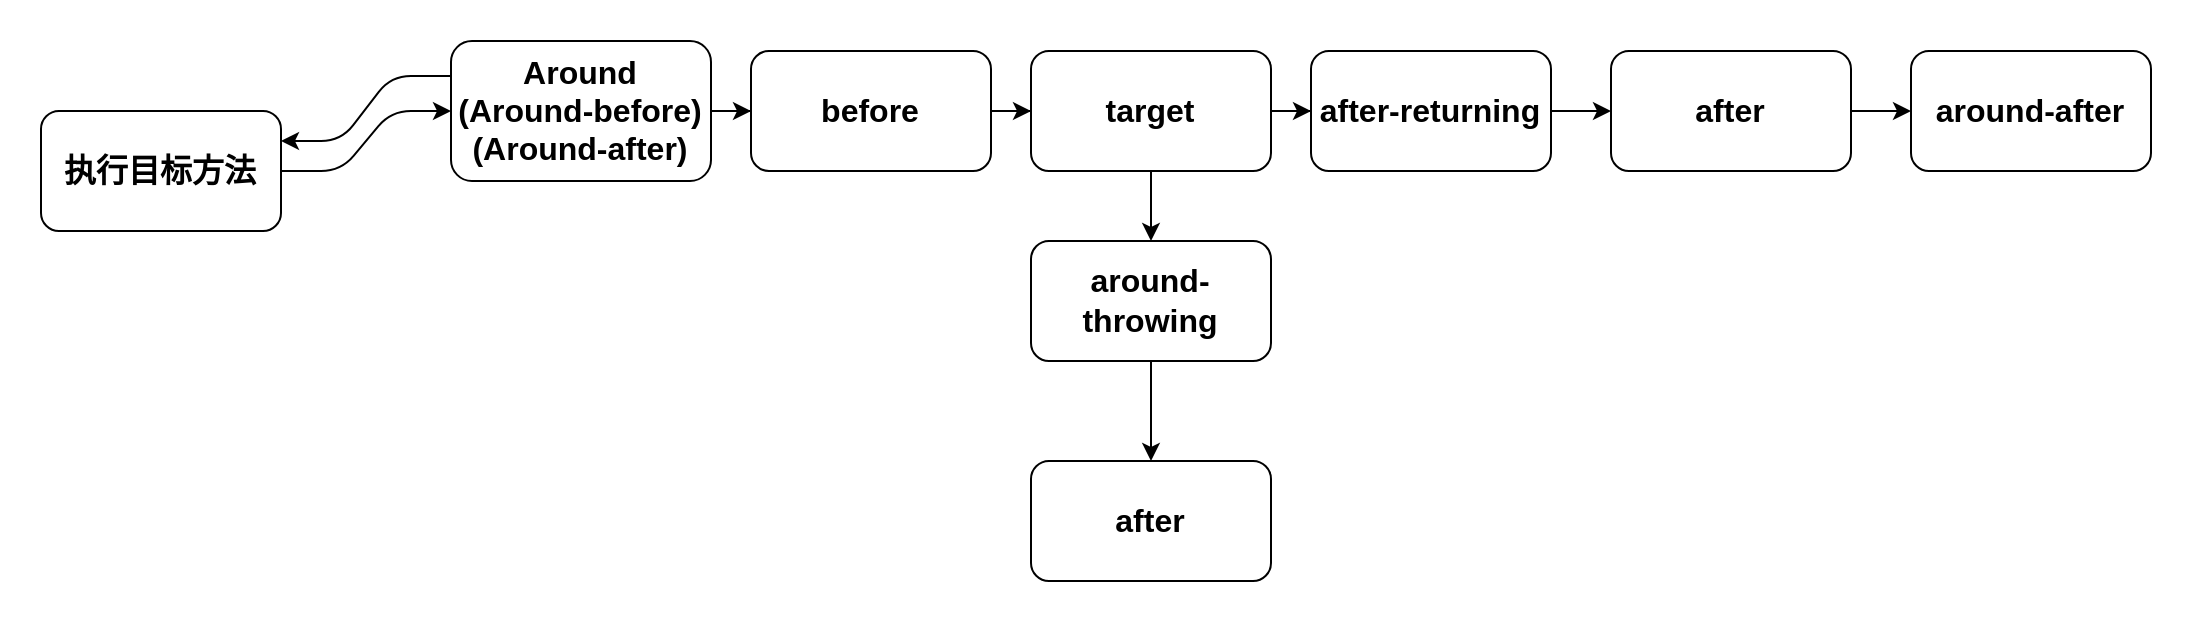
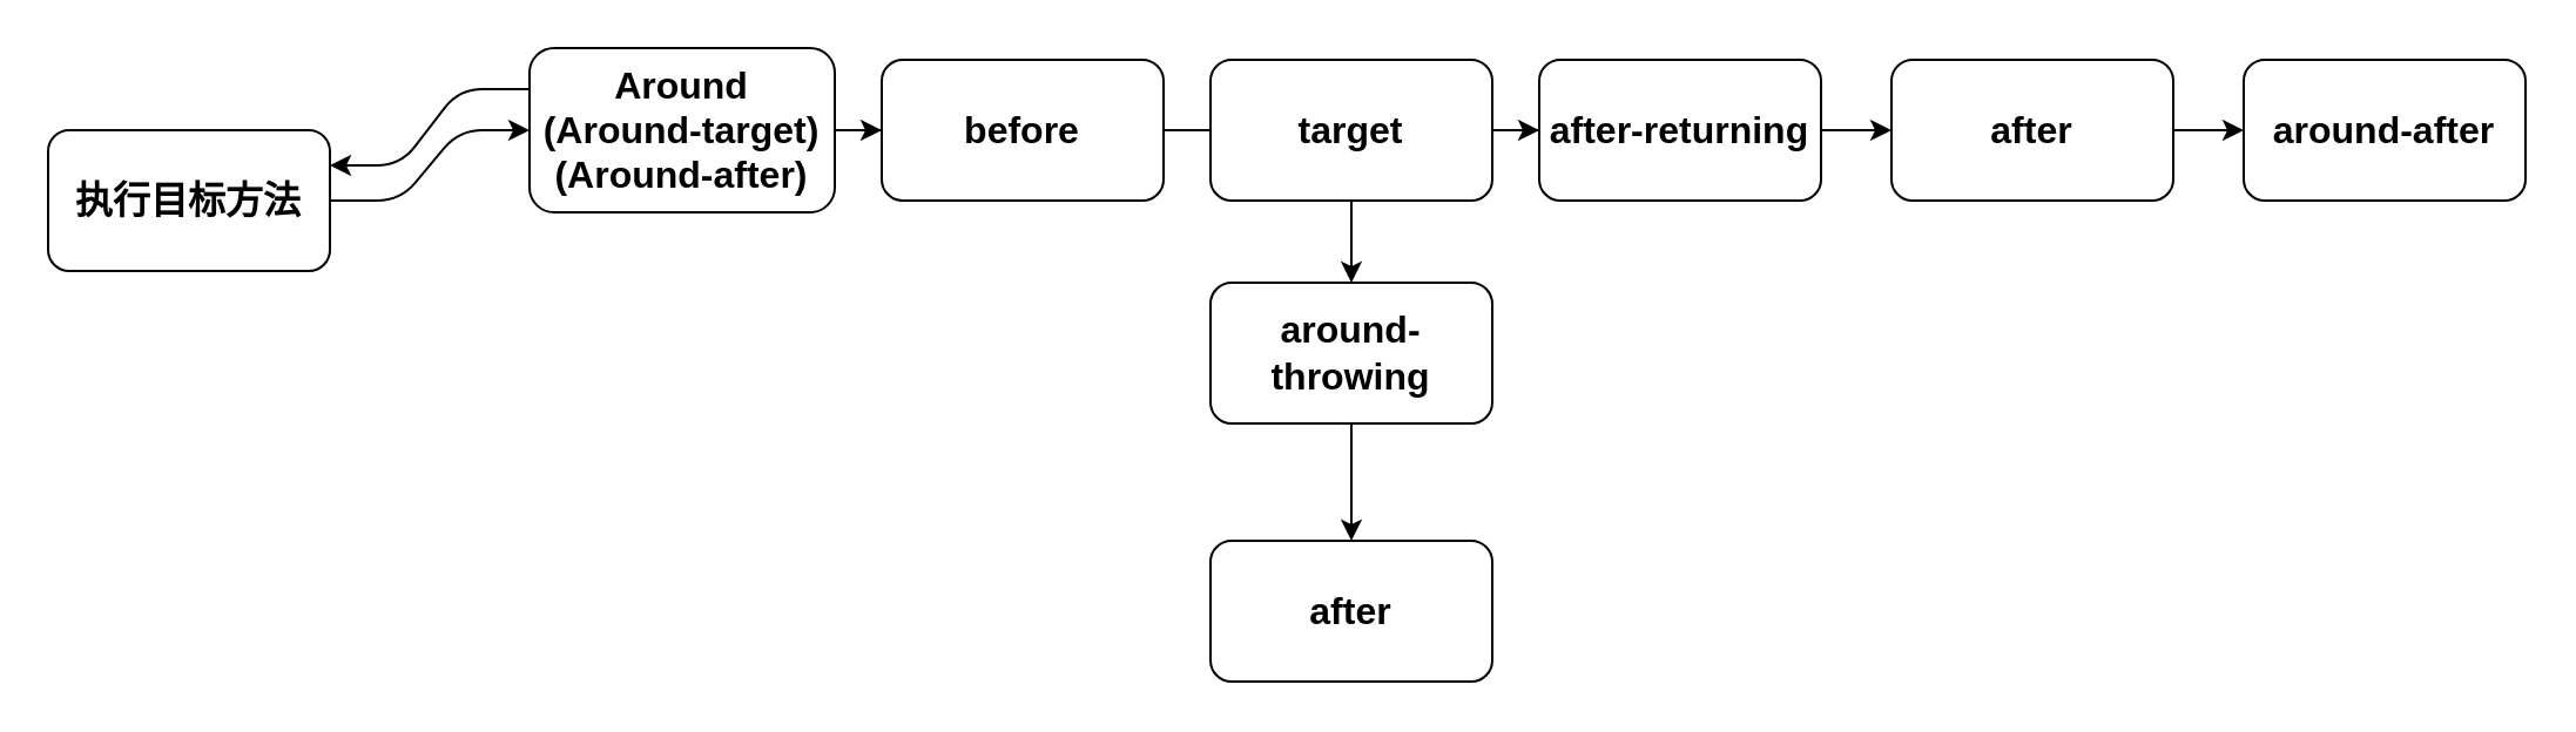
  <mxCell id="0" />
  <mxCell id="1" parent="0" />
  <mxCell id="2" value="" style="edgeStyle=entityRelationEdgeStyle;html=1;fontStyle=1;fontSize=16;" edge="1" parent="1" source="3" target="6"><mxGeometry relative="1" as="geometry" /></mxCell>
  <mxCell id="3" value="执行目标方法" style="rounded=1;whiteSpace=wrap;html=1;fontStyle=1;fontSize=16;" vertex="1" parent="1"><mxGeometry x="20" y="55" width="120" height="60" as="geometry" /></mxCell>
  <mxCell id="4" style="edgeStyle=entityRelationEdgeStyle;html=1;exitX=0;exitY=0.25;exitDx=0;exitDy=0;entryX=1;entryY=0.25;entryDx=0;entryDy=0;fontStyle=1;fontSize=16;" edge="1" parent="1" source="6" target="3"><mxGeometry relative="1" as="geometry" /></mxCell>
  <mxCell id="5" value="" style="edgeStyle=entityRelationEdgeStyle;html=1;fontStyle=1;fontSize=16;" edge="1" parent="1" source="6" target="8"><mxGeometry relative="1" as="geometry" /></mxCell>
- <mxCell id="6" value="Around&lt;br style=&quot;font-size: 16px;&quot;&gt;(Around-before)&lt;br style=&quot;font-size: 16px;&quot;&gt;(Around-after)" style="whiteSpace=wrap;html=1;rounded=1;fontStyle=1;fontSize=16;" vertex="1" parent="1"><mxGeometry x="225" y="20" width="130" height="70" as="geometry" /></mxCell>
- <mxCell id="7" value="" style="edgeStyle=entityRelationEdgeStyle;html=1;fontStyle=1;fontSize=16;" edge="1" parent="1" source="8" target="11"><mxGeometry relative="1" as="geometry" /></mxCell>
+ <mxCell id="6" value="Around&lt;br style=&quot;font-size: 16px;&quot;&gt;(Around-target)&lt;br style=&quot;font-size: 16px;&quot;&gt;(Around-after)" style="whiteSpace=wrap;html=1;rounded=1;fontStyle=1;fontSize=16;" vertex="1" parent="1"><mxGeometry x="225" y="20" width="130" height="70" as="geometry" /></mxCell>
+ <mxCell id="7" value="" style="edgeStyle=entityRelationEdgeStyle;html=1;fontStyle=1;fontSize=16;endArrow=none;" edge="1" parent="1" source="8" target="11"><mxGeometry relative="1" as="geometry" /></mxCell>
  <mxCell id="8" value="before" style="rounded=1;whiteSpace=wrap;html=1;fontStyle=1;fontSize=16;" vertex="1" parent="1"><mxGeometry x="375" y="25" width="120" height="60" as="geometry" /></mxCell>
  <mxCell id="9" value="" style="edgeStyle=entityRelationEdgeStyle;html=1;fontStyle=1;fontSize=16;" edge="1" parent="1" source="11" target="13"><mxGeometry relative="1" as="geometry" /></mxCell>
  <mxCell id="10" style="edgeStyle=orthogonalEdgeStyle;html=1;exitX=0.5;exitY=1;exitDx=0;exitDy=0;entryX=0.5;entryY=0;entryDx=0;entryDy=0;curved=1;fontStyle=1;fontSize=16;" edge="1" parent="1" source="11" target="18"><mxGeometry relative="1" as="geometry" /></mxCell>
  <mxCell id="11" value="target" style="whiteSpace=wrap;html=1;rounded=1;fontStyle=1;fontSize=16;" vertex="1" parent="1"><mxGeometry x="515" y="25" width="120" height="60" as="geometry" /></mxCell>
  <mxCell id="12" value="" style="edgeStyle=entityRelationEdgeStyle;html=1;fontStyle=1;fontSize=16;" edge="1" parent="1" source="13" target="15"><mxGeometry relative="1" as="geometry" /></mxCell>
  <mxCell id="13" value="after-returning" style="whiteSpace=wrap;html=1;rounded=1;fontStyle=1;fontSize=16;" vertex="1" parent="1"><mxGeometry x="655" y="25" width="120" height="60" as="geometry" /></mxCell>
  <mxCell id="14" value="" style="edgeStyle=entityRelationEdgeStyle;html=1;fontStyle=1;fontSize=16;" edge="1" parent="1" source="15" target="16"><mxGeometry relative="1" as="geometry" /></mxCell>
  <mxCell id="15" value="after" style="whiteSpace=wrap;html=1;rounded=1;fontStyle=1;fontSize=16;" vertex="1" parent="1"><mxGeometry x="805" y="25" width="120" height="60" as="geometry" /></mxCell>
  <mxCell id="16" value="around-after" style="whiteSpace=wrap;html=1;rounded=1;fontStyle=1;fontSize=16;" vertex="1" parent="1"><mxGeometry x="955" y="25" width="120" height="60" as="geometry" /></mxCell>
  <mxCell id="17" value="" style="edgeStyle=orthogonalEdgeStyle;curved=1;html=1;fontSize=16;" edge="1" parent="1" source="18" target="19"><mxGeometry relative="1" as="geometry" /></mxCell>
  <mxCell id="18" value="around-throwing" style="whiteSpace=wrap;html=1;rounded=1;fontStyle=1;fontSize=16;" vertex="1" parent="1"><mxGeometry x="515" y="120" width="120" height="60" as="geometry" /></mxCell>
  <mxCell id="19" value="after" style="whiteSpace=wrap;html=1;fontSize=16;rounded=1;fontStyle=1;" vertex="1" parent="1"><mxGeometry x="515" y="230" width="120" height="60" as="geometry" /></mxCell>
